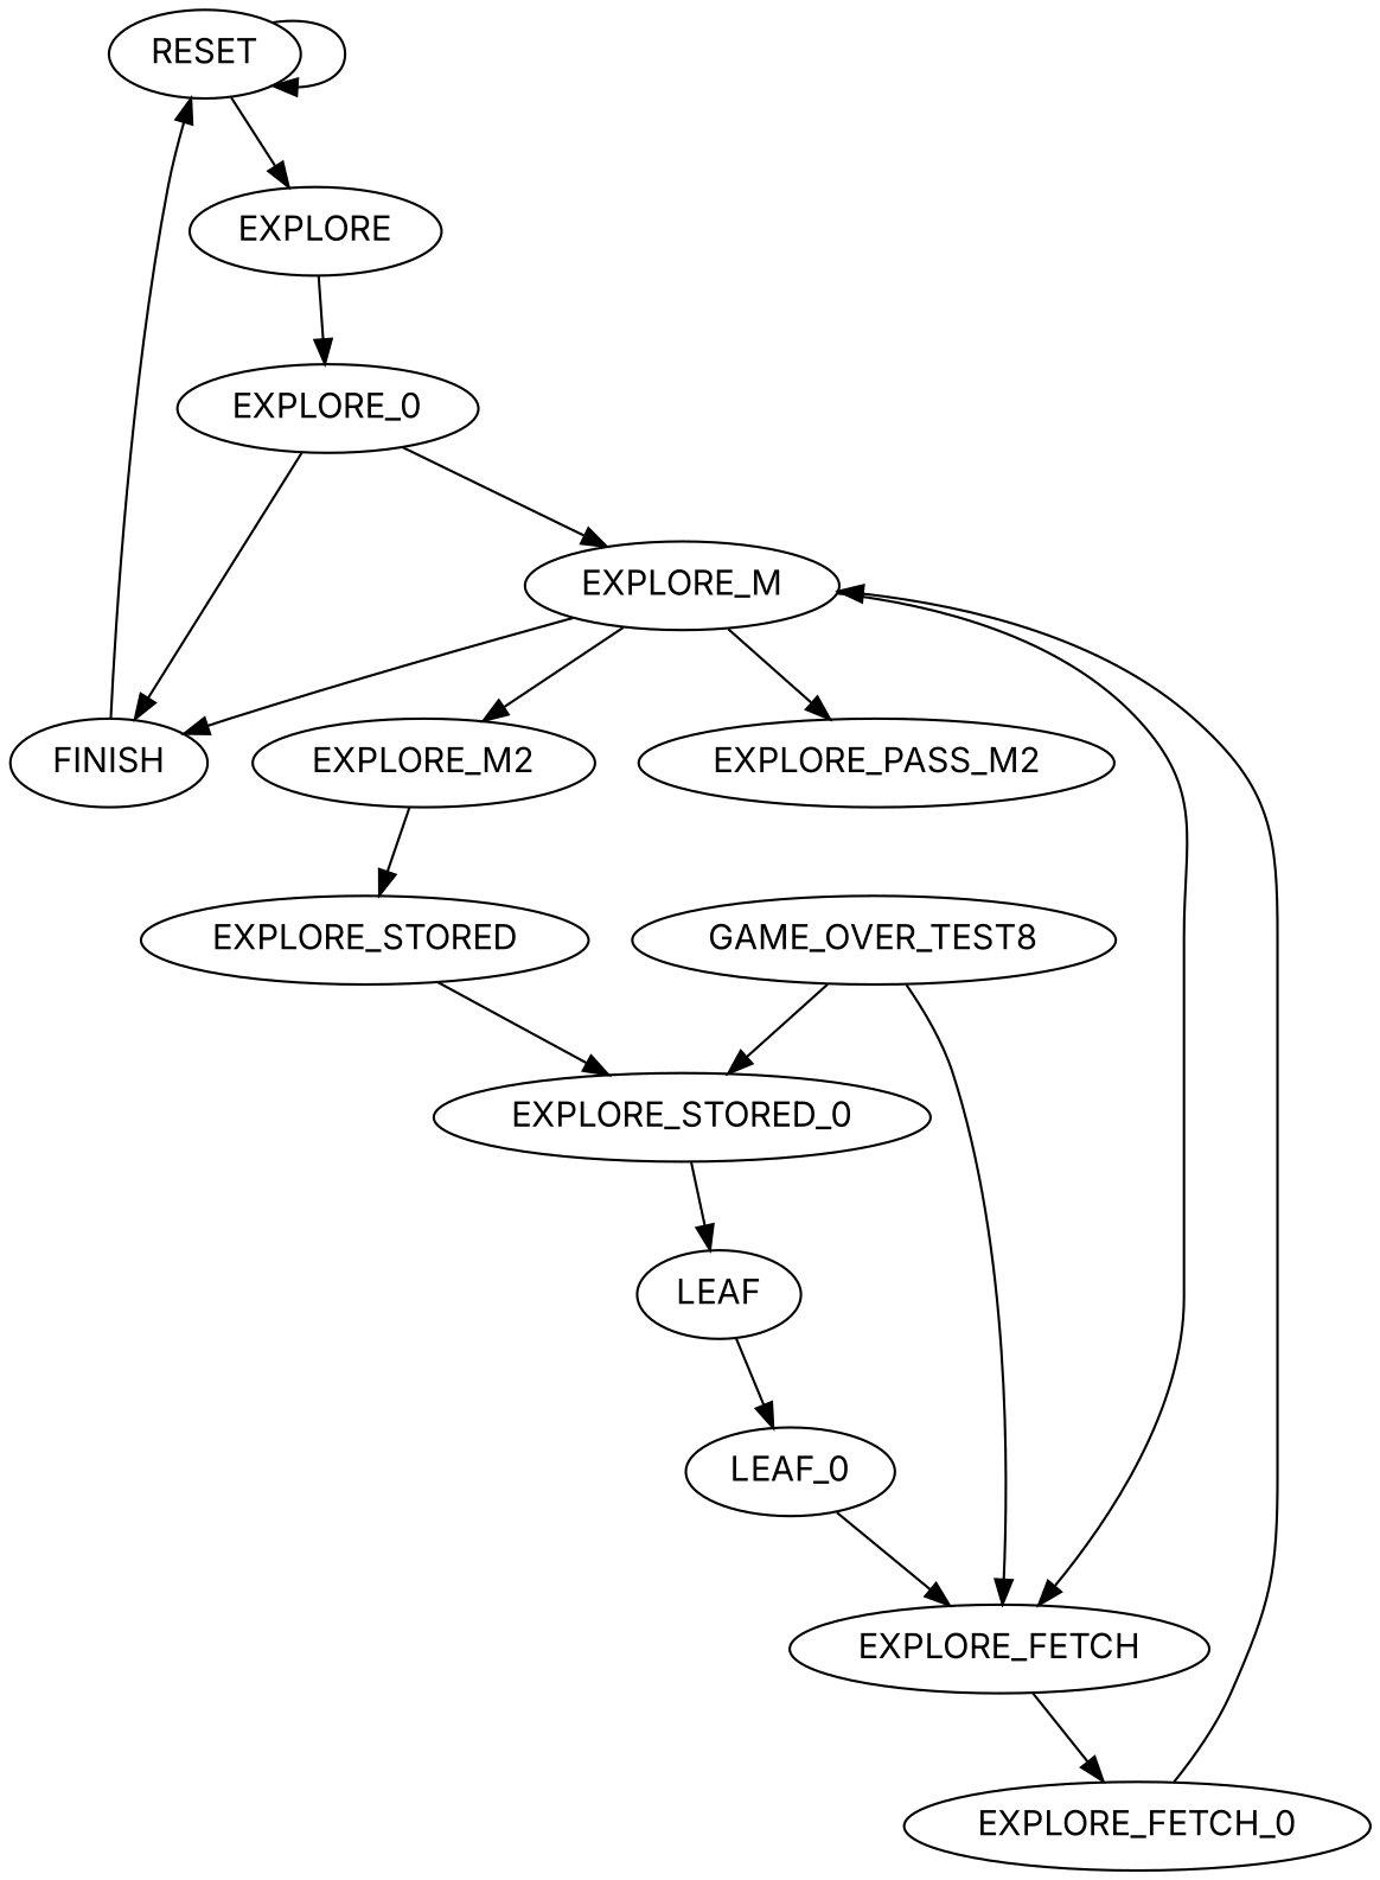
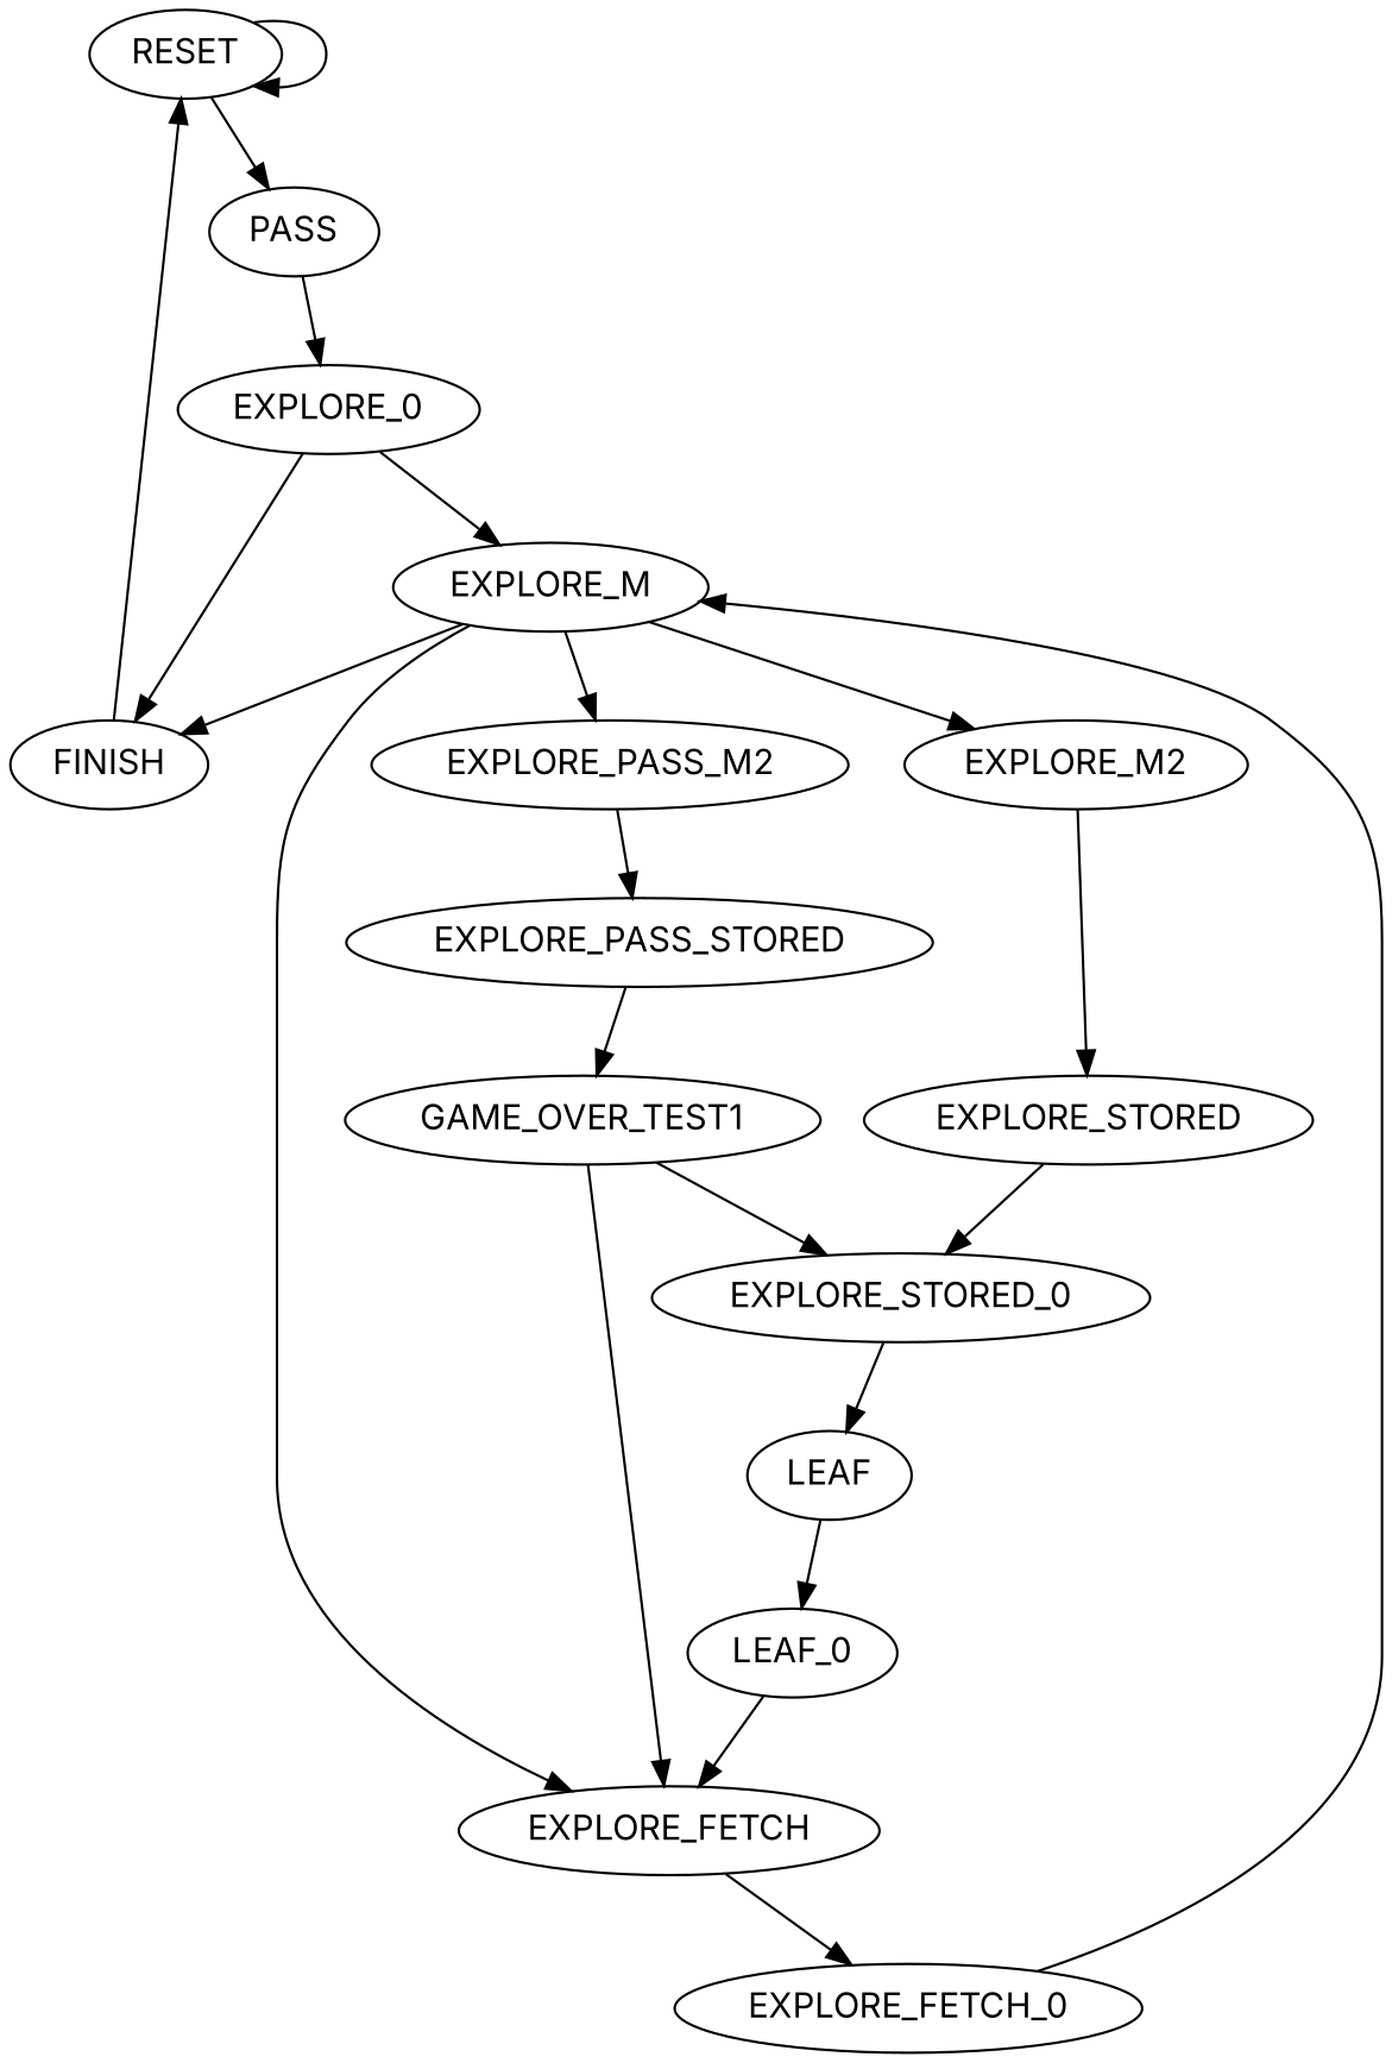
  digraph {
    fontname=Inter
    node [fontname=Inter]
    edge [fontname=Inter]
    RESET
-   EXPLORE
+   EXPLORE [label=PASS]
    EXPLORE_0
    EXPLORE_M
    FINISH
    EXPLORE_M2
    EXPLORE_PASS_M2
    EXPLORE_FETCH
    EXPLORE_STORED
+   EXPLORE_PASS_STORED
    EXPLORE_FETCH_0
    EXPLORE_STORED_0
-   GAME_OVER_TEST1 [label=GAME_OVER_TEST8]
+   GAME_OVER_TEST1
    LEAF
    LEAF_0
    RESET -> RESET
    RESET -> EXPLORE
    EXPLORE -> EXPLORE_0
    EXPLORE_0 -> EXPLORE_M
    EXPLORE_0 -> FINISH
    EXPLORE_M -> FINISH
    EXPLORE_M -> EXPLORE_M2
    EXPLORE_M -> EXPLORE_PASS_M2
    EXPLORE_M -> EXPLORE_FETCH
    FINISH -> RESET
    EXPLORE_M2 -> EXPLORE_STORED
+   EXPLORE_PASS_M2 -> EXPLORE_PASS_STORED
    EXPLORE_FETCH -> EXPLORE_FETCH_0
    EXPLORE_STORED -> EXPLORE_STORED_0
+   EXPLORE_PASS_STORED -> GAME_OVER_TEST1
    EXPLORE_FETCH_0 -> EXPLORE_M
    EXPLORE_STORED_0 -> LEAF
    GAME_OVER_TEST1 -> EXPLORE_FETCH
    GAME_OVER_TEST1 -> EXPLORE_STORED_0
    LEAF -> LEAF_0
    LEAF_0 -> EXPLORE_FETCH
  }
